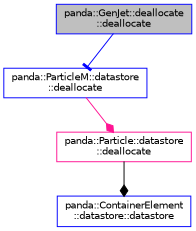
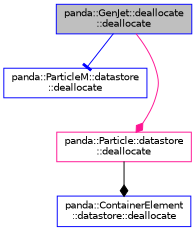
  digraph {
    rankdir=TB
    node [color=blue fillcolor=white fontname=Helvetica fontsize=10 shape=record style=filled]
    edge [arrowhead=diamond fontname=Helvetica fontsize=10 labelfontname=Helvetica labelfontsize=10 style=solid]
    n1 [fillcolor=grey75 fontcolor=black height=0.2 label="panda::GenJet::deallocate\l::deallocate" width=0.4]
    n2 [height=0.2 label="panda::ParticleM::datastore\l::deallocate" width=0.4]
    n3 [color=deeppink height=0.2 label="panda::Particle::datastore\l::deallocate" width=0.4]
-   n4 [height=0.2 label="panda::ContainerElement\l::datastore::datastore" width=0.4]
+   n4 [height=0.2 label="panda::ContainerElement\l::datastore::deallocate" width=0.4]
    n1 -> n2 [arrowhead=tee color=blue]
-   n2 -> n3 [color=deeppink]
+   n1 -> n3 [color=deeppink]
    n3 -> n4 [color=black]
  }
